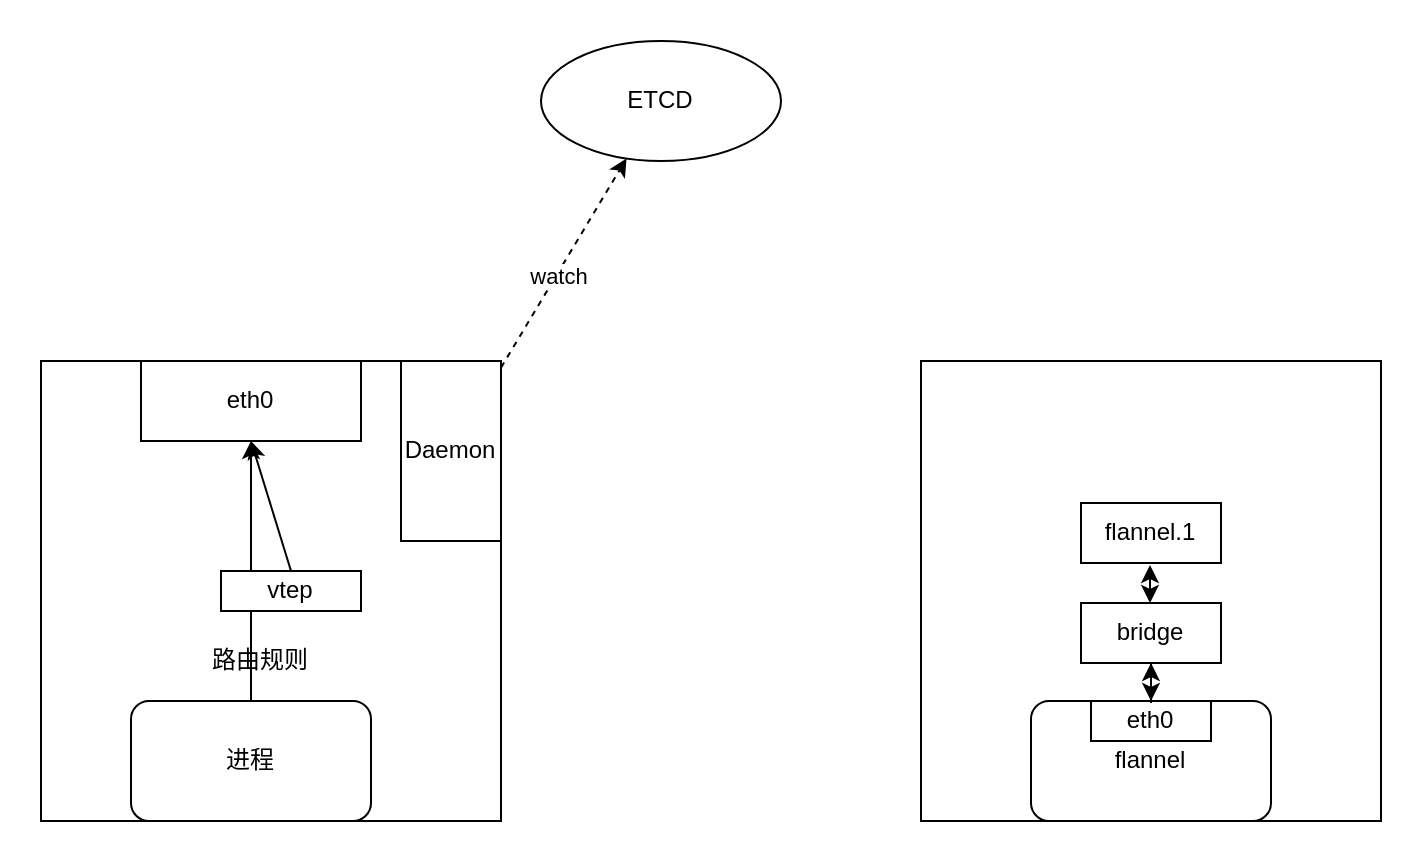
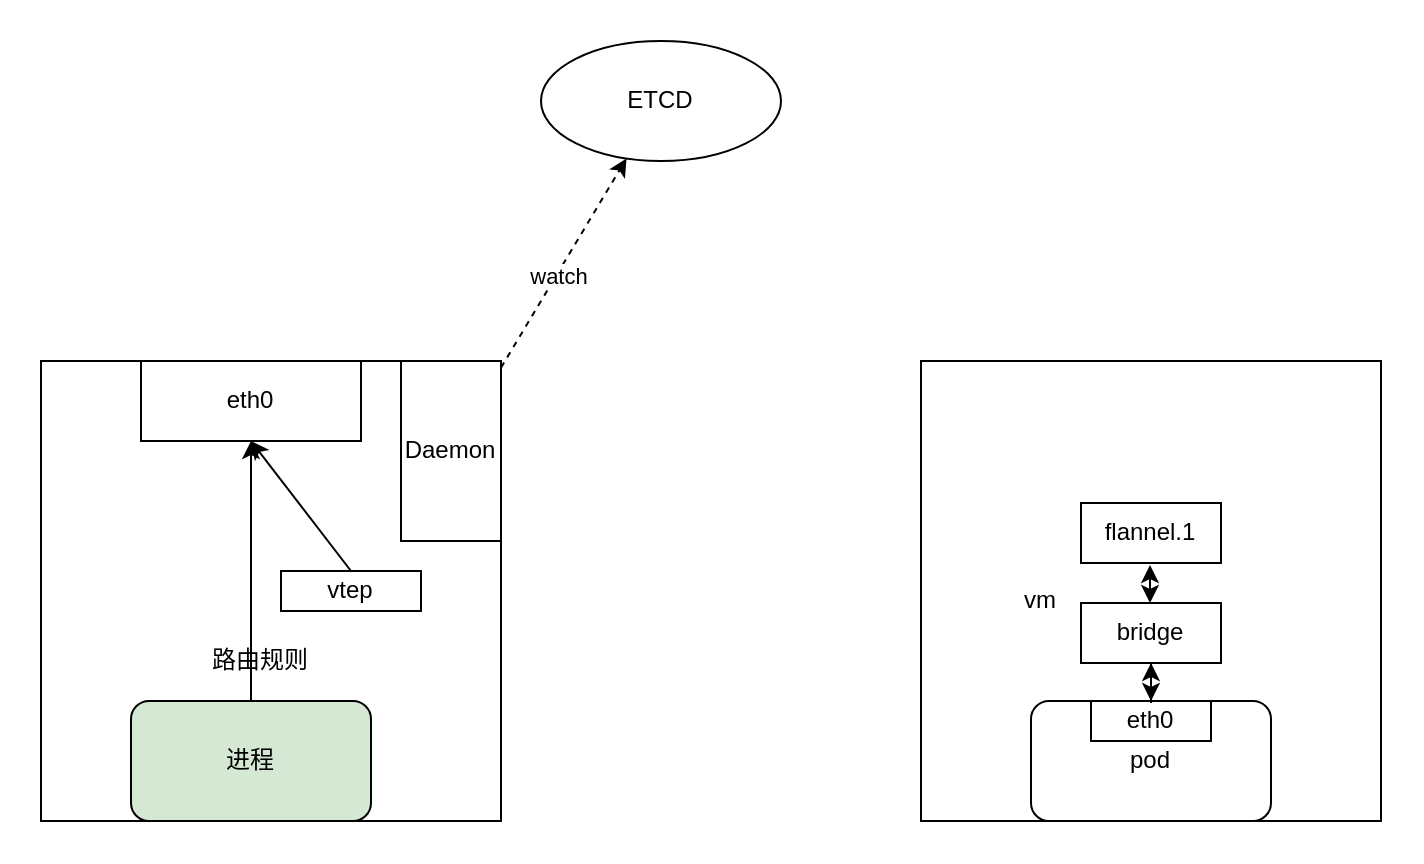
  <mxCell id="0" />
  <mxCell id="1" parent="0" />
  <mxCell id="2" value="" style="whiteSpace=wrap;html=1;aspect=fixed;" vertex="1" parent="1"><mxGeometry x="20" y="180" width="230" height="230" as="geometry" /></mxCell>
  <mxCell id="3" value="" style="whiteSpace=wrap;html=1;aspect=fixed;" vertex="1" parent="1"><mxGeometry x="460" y="180" width="230" height="230" as="geometry" /></mxCell>
- <mxCell id="4" value="flannel" style="rounded=1;whiteSpace=wrap;html=1;" vertex="1" parent="1"><mxGeometry x="515" y="350" width="120" height="60" as="geometry" /></mxCell>
+ <mxCell id="4" value="pod" style="rounded=1;whiteSpace=wrap;html=1;" vertex="1" parent="1"><mxGeometry x="515" y="350" width="120" height="60" as="geometry" /></mxCell>
  <mxCell id="5" value="eth0" style="rounded=0;whiteSpace=wrap;html=1;" vertex="1" parent="1"><mxGeometry x="545" y="350" width="60" height="20" as="geometry" /></mxCell>
  <mxCell id="6" value="eth0" style="rounded=0;whiteSpace=wrap;html=1;" vertex="1" parent="1"><mxGeometry x="70" y="180" width="110" height="40" as="geometry" /></mxCell>
+ <mxCell id="7" value="vm" style="text;html=1;strokeColor=none;fillColor=none;align=center;verticalAlign=middle;whiteSpace=wrap;rounded=0;" vertex="1" parent="1"><mxGeometry x="500" y="290" width="40" height="20" as="geometry" /></mxCell>
  <mxCell id="8" value="" style="edgeStyle=orthogonalEdgeStyle;rounded=0;orthogonalLoop=1;jettySize=auto;html=1;startArrow=classic;startFill=1;" edge="1" parent="1" source="9" target="5"><mxGeometry relative="1" as="geometry" /></mxCell>
  <mxCell id="9" value="bridge" style="rounded=0;whiteSpace=wrap;html=1;" vertex="1" parent="1"><mxGeometry x="540" y="301" width="70" height="30" as="geometry" /></mxCell>
  <mxCell id="10" value="flannel.1" style="rounded=0;whiteSpace=wrap;html=1;" vertex="1" parent="1"><mxGeometry x="540" y="251" width="70" height="30" as="geometry" /></mxCell>
  <mxCell id="11" style="edgeStyle=none;rounded=0;orthogonalLoop=1;jettySize=auto;html=1;exitX=0.5;exitY=0;exitDx=0;exitDy=0;entryX=0.5;entryY=1;entryDx=0;entryDy=0;startArrow=none;startFill=0;" edge="1" parent="1" source="12" target="6"><mxGeometry relative="1" as="geometry" /></mxCell>
- <mxCell id="12" value="进程" style="rounded=1;whiteSpace=wrap;html=1;" vertex="1" parent="1"><mxGeometry x="65" y="350" width="120" height="60" as="geometry" /></mxCell>
+ <mxCell id="12" value="进程" style="rounded=1;whiteSpace=wrap;html=1;fillColor=#d5e8d4;" vertex="1" parent="1"><mxGeometry x="65" y="350" width="120" height="60" as="geometry" /></mxCell>
  <mxCell id="13" value="ETCD" style="ellipse;whiteSpace=wrap;html=1;" vertex="1" parent="1"><mxGeometry x="270" y="20" width="120" height="60" as="geometry" /></mxCell>
  <mxCell id="14" style="rounded=0;orthogonalLoop=1;jettySize=auto;html=1;startArrow=none;startFill=0;dashed=1;" edge="1" parent="1" source="16" target="13"><mxGeometry relative="1" as="geometry" /></mxCell>
  <mxCell id="15" value="watch" style="edgeLabel;html=1;align=center;verticalAlign=middle;resizable=0;points=[];" vertex="1" connectable="0" parent="14"><mxGeometry x="-0.115" y="-1" relative="1" as="geometry"><mxPoint as="offset" /></mxGeometry></mxCell>
  <mxCell id="16" value="Daemon" style="rounded=0;whiteSpace=wrap;html=1;" vertex="1" parent="1"><mxGeometry x="200" y="180" width="50" height="90" as="geometry" /></mxCell>
  <mxCell id="17" style="edgeStyle=none;rounded=0;orthogonalLoop=1;jettySize=auto;html=1;exitX=0.5;exitY=0;exitDx=0;exitDy=0;entryX=0.5;entryY=1;entryDx=0;entryDy=0;startArrow=none;startFill=0;" edge="1" parent="1" source="18" target="6"><mxGeometry relative="1" as="geometry" /></mxCell>
- <mxCell id="18" value="vtep" style="rounded=0;whiteSpace=wrap;html=1;" vertex="1" parent="1"><mxGeometry x="110" y="285" width="70" height="20" as="geometry" /></mxCell>
+ <mxCell id="18" value="vtep" style="rounded=0;whiteSpace=wrap;html=1;" vertex="1" parent="1"><mxGeometry x="140" y="285" width="70" height="20" as="geometry" /></mxCell>
  <mxCell id="19" value="路由规则" style="text;html=1;strokeColor=none;fillColor=none;align=center;verticalAlign=middle;whiteSpace=wrap;rounded=0;" vertex="1" parent="1"><mxGeometry x="100" y="320" width="60" height="20" as="geometry" /></mxCell>
  <mxCell id="20" value="" style="edgeStyle=orthogonalEdgeStyle;rounded=0;orthogonalLoop=1;jettySize=auto;html=1;startArrow=classic;startFill=1;" edge="1" parent="1"><mxGeometry relative="1" as="geometry"><mxPoint x="574.5" y="282" as="sourcePoint" /><mxPoint x="574.5" y="301" as="targetPoint" /></mxGeometry></mxCell>
